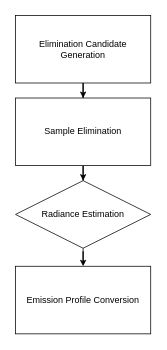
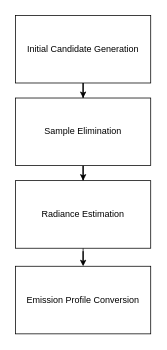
  <mxCell id="0" />
  <mxCell id="1" parent="0" />
  <mxCell id="2" value="" style="edgeStyle=orthogonalEdgeStyle;rounded=0;orthogonalLoop=1;jettySize=auto;html=1;" edge="1" parent="1" source="3" target="5"><mxGeometry relative="1" as="geometry" /></mxCell>
- <mxCell id="3" value="Elimination Candidate Generation" style="rounded=0;whiteSpace=wrap;html=1;" parent="1" vertex="1"><mxGeometry x="20" y="20" width="180" height="90" as="geometry" /></mxCell>
+ <mxCell id="3" value="Initial Candidate Generation" style="rounded=0;whiteSpace=wrap;html=1;" parent="1" vertex="1"><mxGeometry x="20" y="20" width="180" height="90" as="geometry" /></mxCell>
  <mxCell id="4" value="" style="edgeStyle=orthogonalEdgeStyle;rounded=0;orthogonalLoop=1;jettySize=auto;html=1;" edge="1" parent="1" source="5" target="7"><mxGeometry relative="1" as="geometry" /></mxCell>
  <mxCell id="5" value="&lt;span&gt;Sample Elimination&lt;/span&gt;" style="whiteSpace=wrap;html=1;rounded=0;" vertex="1" parent="1"><mxGeometry x="20" y="130" width="180" height="90" as="geometry" /></mxCell>
  <mxCell id="6" value="" style="edgeStyle=orthogonalEdgeStyle;rounded=0;orthogonalLoop=1;jettySize=auto;html=1;" edge="1" parent="1" source="7" target="8"><mxGeometry relative="1" as="geometry" /></mxCell>
- <mxCell id="7" value="Radiance Estimation" style="rhombus;whiteSpace=wrap;html=1;" vertex="1" parent="1"><mxGeometry x="20" y="240" width="180" height="90" as="geometry" /></mxCell>
+ <mxCell id="7" value="Radiance Estimation" style="whiteSpace=wrap;html=1;rounded=0;" vertex="1" parent="1"><mxGeometry x="20" y="240" width="180" height="90" as="geometry" /></mxCell>
  <mxCell id="8" value="Emission Profile Conversion" style="whiteSpace=wrap;html=1;rounded=0;" vertex="1" parent="1"><mxGeometry x="20" y="354" width="180" height="90" as="geometry" /></mxCell>
